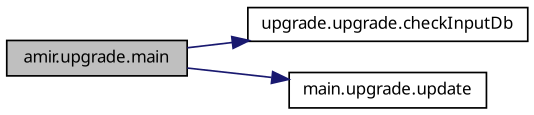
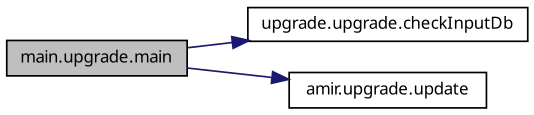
  digraph {
    rankdir=LR
    node [color=black fillcolor=white fontname="FreeSans.ttf" fontsize=10 shape=record style=filled]
    edge [color=midnightblue fontname="FreeSans.ttf" fontsize=10 labelfontname="FreeSans.ttf" labelfontsize=10 style=solid]
-   n1 [fillcolor=grey75 fontcolor=black height=0.2 label="amir.upgrade.main" width=0.4]
+   n1 [fillcolor=grey75 fontcolor=black height=0.2 label="main.upgrade.main" width=0.4]
    n2 [height=0.2 label="upgrade.upgrade.checkInputDb" width=0.4]
-   n3 [height=0.2 label="main.upgrade.update" width=0.4]
+   n3 [height=0.2 label="amir.upgrade.update" width=0.4]
    n1 -> n2
    n1 -> n3
  }
